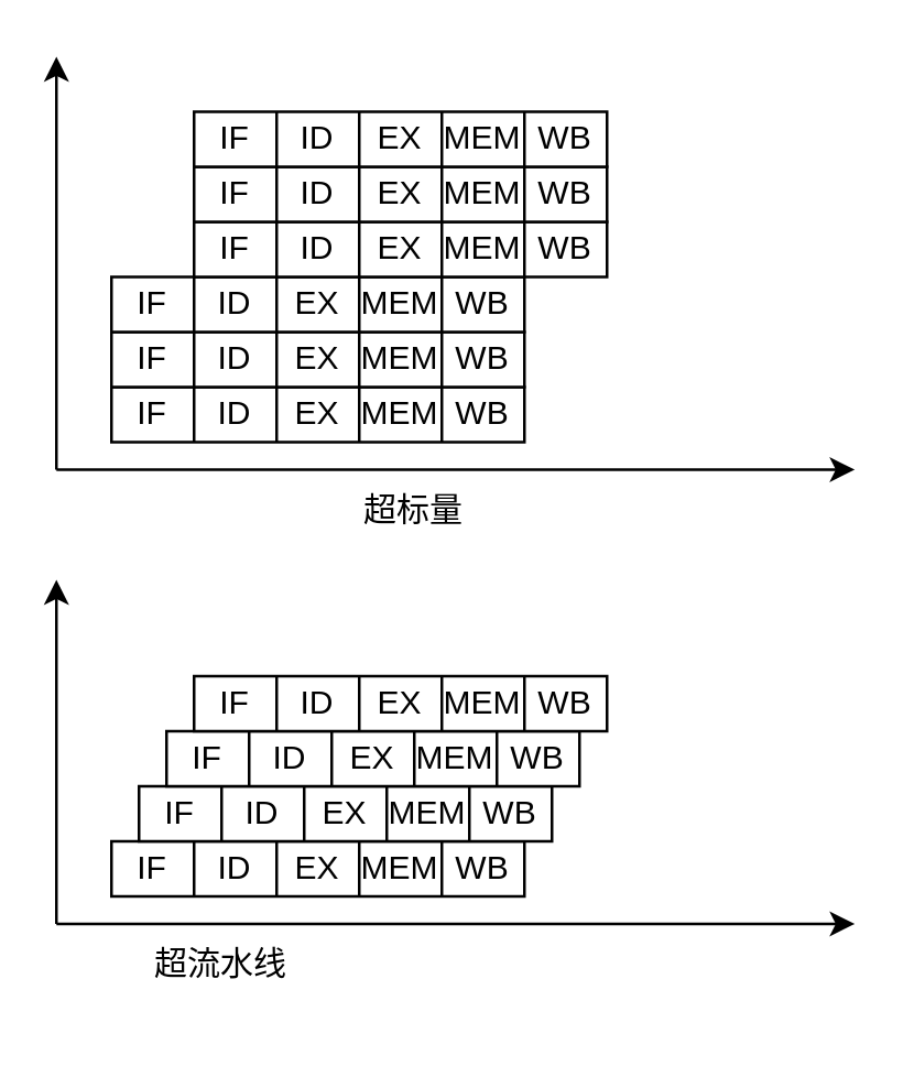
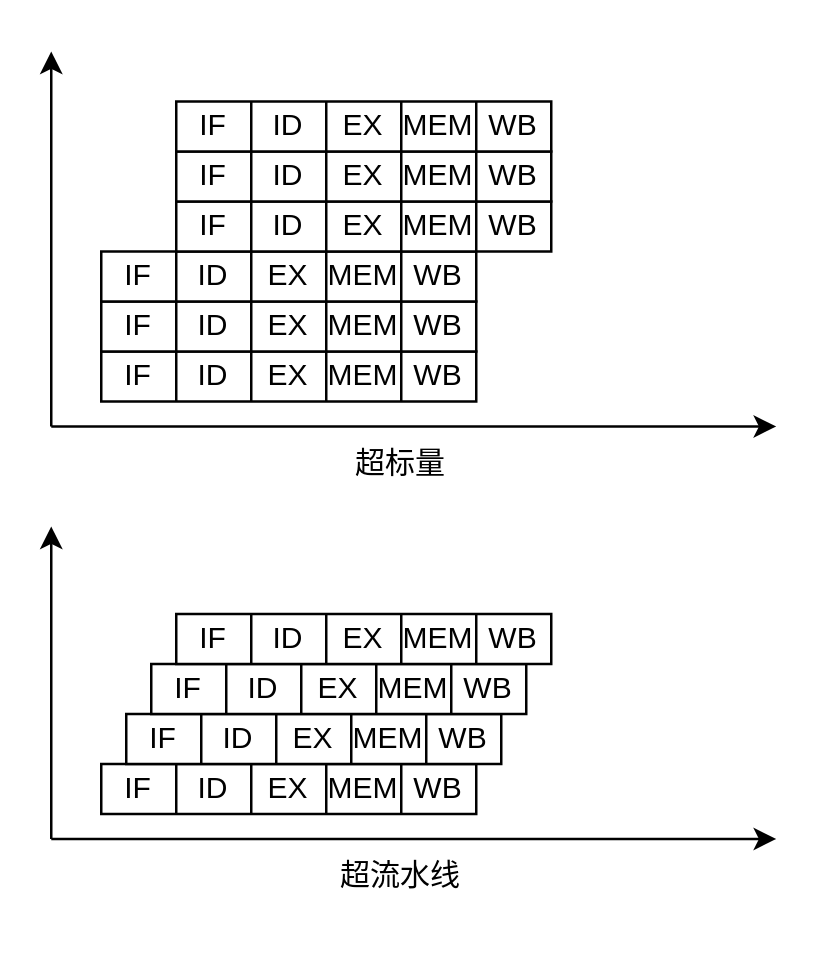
  <mxCell id="0" />
  <mxCell id="1" parent="0" />
  <mxCell id="2" value="" style="endArrow=classic;html=1;rounded=0;" parent="1" edge="1"><mxGeometry width="50" height="50" relative="1" as="geometry"><mxPoint x="20" y="170" as="sourcePoint" /><mxPoint x="310" y="170" as="targetPoint" /></mxGeometry></mxCell>
  <mxCell id="3" value="" style="endArrow=classic;html=1;rounded=0;" parent="1" edge="1"><mxGeometry width="50" height="50" relative="1" as="geometry"><mxPoint x="20" y="170" as="sourcePoint" /><mxPoint x="20" y="20" as="targetPoint" /></mxGeometry></mxCell>
  <mxCell id="4" value="" style="shape=table;html=1;whiteSpace=wrap;startSize=0;container=1;collapsible=0;childLayout=tableLayout;" parent="1" vertex="1"><mxGeometry x="40" y="140" width="150" height="20" as="geometry" /></mxCell>
  <mxCell id="5" value="" style="shape=tableRow;horizontal=0;startSize=0;swimlaneHead=0;swimlaneBody=0;top=0;left=0;bottom=0;right=0;collapsible=0;dropTarget=0;fillColor=none;points=[[0,0.5],[1,0.5]];portConstraint=eastwest;" parent="4" vertex="1"><mxGeometry width="150" height="20" as="geometry" /></mxCell>
  <mxCell id="6" value="IF" style="shape=partialRectangle;html=1;whiteSpace=wrap;connectable=0;fillColor=none;top=0;left=0;bottom=0;right=0;overflow=hidden;" parent="5" vertex="1"><mxGeometry width="30" height="20" as="geometry"><mxRectangle width="30" height="20" as="alternateBounds" /></mxGeometry></mxCell>
  <mxCell id="7" value="ID" style="shape=partialRectangle;html=1;whiteSpace=wrap;connectable=0;fillColor=none;top=0;left=0;bottom=0;right=0;overflow=hidden;" parent="5" vertex="1"><mxGeometry x="30" width="30" height="20" as="geometry"><mxRectangle width="30" height="20" as="alternateBounds" /></mxGeometry></mxCell>
  <mxCell id="8" value="EX" style="shape=partialRectangle;html=1;whiteSpace=wrap;connectable=0;fillColor=none;top=0;left=0;bottom=0;right=0;overflow=hidden;" parent="5" vertex="1"><mxGeometry x="60" width="30" height="20" as="geometry"><mxRectangle width="30" height="20" as="alternateBounds" /></mxGeometry></mxCell>
  <mxCell id="9" value="MEM" style="shape=partialRectangle;html=1;whiteSpace=wrap;connectable=0;fillColor=none;top=0;left=0;bottom=0;right=0;overflow=hidden;" parent="5" vertex="1"><mxGeometry x="90" width="30" height="20" as="geometry"><mxRectangle width="30" height="20" as="alternateBounds" /></mxGeometry></mxCell>
  <mxCell id="10" value="WB" style="shape=partialRectangle;html=1;whiteSpace=wrap;connectable=0;fillColor=none;top=0;left=0;bottom=0;right=0;overflow=hidden;" parent="5" vertex="1"><mxGeometry x="120" width="30" height="20" as="geometry"><mxRectangle width="30" height="20" as="alternateBounds" /></mxGeometry></mxCell>
  <mxCell id="11" value="" style="shape=table;html=1;whiteSpace=wrap;startSize=0;container=1;collapsible=0;childLayout=tableLayout;" parent="1" vertex="1"><mxGeometry x="40" y="120" width="150" height="20" as="geometry" /></mxCell>
  <mxCell id="12" value="" style="shape=tableRow;horizontal=0;startSize=0;swimlaneHead=0;swimlaneBody=0;top=0;left=0;bottom=0;right=0;collapsible=0;dropTarget=0;fillColor=none;points=[[0,0.5],[1,0.5]];portConstraint=eastwest;" parent="11" vertex="1"><mxGeometry width="150" height="20" as="geometry" /></mxCell>
  <mxCell id="13" value="IF" style="shape=partialRectangle;html=1;whiteSpace=wrap;connectable=0;fillColor=none;top=0;left=0;bottom=0;right=0;overflow=hidden;" parent="12" vertex="1"><mxGeometry width="30" height="20" as="geometry"><mxRectangle width="30" height="20" as="alternateBounds" /></mxGeometry></mxCell>
  <mxCell id="14" value="ID" style="shape=partialRectangle;html=1;whiteSpace=wrap;connectable=0;fillColor=none;top=0;left=0;bottom=0;right=0;overflow=hidden;" parent="12" vertex="1"><mxGeometry x="30" width="30" height="20" as="geometry"><mxRectangle width="30" height="20" as="alternateBounds" /></mxGeometry></mxCell>
  <mxCell id="15" value="EX" style="shape=partialRectangle;html=1;whiteSpace=wrap;connectable=0;fillColor=none;top=0;left=0;bottom=0;right=0;overflow=hidden;" parent="12" vertex="1"><mxGeometry x="60" width="30" height="20" as="geometry"><mxRectangle width="30" height="20" as="alternateBounds" /></mxGeometry></mxCell>
  <mxCell id="16" value="MEM" style="shape=partialRectangle;html=1;whiteSpace=wrap;connectable=0;fillColor=none;top=0;left=0;bottom=0;right=0;overflow=hidden;" parent="12" vertex="1"><mxGeometry x="90" width="30" height="20" as="geometry"><mxRectangle width="30" height="20" as="alternateBounds" /></mxGeometry></mxCell>
  <mxCell id="17" value="WB" style="shape=partialRectangle;html=1;whiteSpace=wrap;connectable=0;fillColor=none;top=0;left=0;bottom=0;right=0;overflow=hidden;" parent="12" vertex="1"><mxGeometry x="120" width="30" height="20" as="geometry"><mxRectangle width="30" height="20" as="alternateBounds" /></mxGeometry></mxCell>
- <mxCell id="18" value="超标量" style="text;html=1;strokeColor=none;fillColor=none;align=center;verticalAlign=middle;whiteSpace=wrap;rounded=0;" parent="1" vertex="1"><mxGeometry x="120" y="170" width="60" height="30" as="geometry" /></mxCell>
+ <mxCell id="18" value="超标量" style="text;html=1;strokeColor=none;fillColor=none;align=center;verticalAlign=middle;whiteSpace=wrap;rounded=0;" parent="1" vertex="1"><mxGeometry x="130" y="170" width="60" height="30" as="geometry" /></mxCell>
  <mxCell id="19" value="" style="shape=table;html=1;whiteSpace=wrap;startSize=0;container=1;collapsible=0;childLayout=tableLayout;" vertex="1" parent="1"><mxGeometry x="40" y="100" width="150" height="20" as="geometry" /></mxCell>
  <mxCell id="20" value="" style="shape=tableRow;horizontal=0;startSize=0;swimlaneHead=0;swimlaneBody=0;top=0;left=0;bottom=0;right=0;collapsible=0;dropTarget=0;fillColor=none;points=[[0,0.5],[1,0.5]];portConstraint=eastwest;" vertex="1" parent="19"><mxGeometry width="150" height="20" as="geometry" /></mxCell>
  <mxCell id="21" value="IF" style="shape=partialRectangle;html=1;whiteSpace=wrap;connectable=0;fillColor=none;top=0;left=0;bottom=0;right=0;overflow=hidden;" vertex="1" parent="20"><mxGeometry width="30" height="20" as="geometry"><mxRectangle width="30" height="20" as="alternateBounds" /></mxGeometry></mxCell>
  <mxCell id="22" value="ID" style="shape=partialRectangle;html=1;whiteSpace=wrap;connectable=0;fillColor=none;top=0;left=0;bottom=0;right=0;overflow=hidden;" vertex="1" parent="20"><mxGeometry x="30" width="30" height="20" as="geometry"><mxRectangle width="30" height="20" as="alternateBounds" /></mxGeometry></mxCell>
  <mxCell id="23" value="EX" style="shape=partialRectangle;html=1;whiteSpace=wrap;connectable=0;fillColor=none;top=0;left=0;bottom=0;right=0;overflow=hidden;" vertex="1" parent="20"><mxGeometry x="60" width="30" height="20" as="geometry"><mxRectangle width="30" height="20" as="alternateBounds" /></mxGeometry></mxCell>
  <mxCell id="24" value="MEM" style="shape=partialRectangle;html=1;whiteSpace=wrap;connectable=0;fillColor=none;top=0;left=0;bottom=0;right=0;overflow=hidden;" vertex="1" parent="20"><mxGeometry x="90" width="30" height="20" as="geometry"><mxRectangle width="30" height="20" as="alternateBounds" /></mxGeometry></mxCell>
  <mxCell id="25" value="WB" style="shape=partialRectangle;html=1;whiteSpace=wrap;connectable=0;fillColor=none;top=0;left=0;bottom=0;right=0;overflow=hidden;" vertex="1" parent="20"><mxGeometry x="120" width="30" height="20" as="geometry"><mxRectangle width="30" height="20" as="alternateBounds" /></mxGeometry></mxCell>
  <mxCell id="26" value="" style="shape=table;html=1;whiteSpace=wrap;startSize=0;container=1;collapsible=0;childLayout=tableLayout;" vertex="1" parent="1"><mxGeometry x="70" y="80" width="150" height="20" as="geometry" /></mxCell>
  <mxCell id="27" value="" style="shape=tableRow;horizontal=0;startSize=0;swimlaneHead=0;swimlaneBody=0;top=0;left=0;bottom=0;right=0;collapsible=0;dropTarget=0;fillColor=none;points=[[0,0.5],[1,0.5]];portConstraint=eastwest;" vertex="1" parent="26"><mxGeometry width="150" height="20" as="geometry" /></mxCell>
  <mxCell id="28" value="IF" style="shape=partialRectangle;html=1;whiteSpace=wrap;connectable=0;fillColor=none;top=0;left=0;bottom=0;right=0;overflow=hidden;" vertex="1" parent="27"><mxGeometry width="30" height="20" as="geometry"><mxRectangle width="30" height="20" as="alternateBounds" /></mxGeometry></mxCell>
  <mxCell id="29" value="ID" style="shape=partialRectangle;html=1;whiteSpace=wrap;connectable=0;fillColor=none;top=0;left=0;bottom=0;right=0;overflow=hidden;" vertex="1" parent="27"><mxGeometry x="30" width="30" height="20" as="geometry"><mxRectangle width="30" height="20" as="alternateBounds" /></mxGeometry></mxCell>
  <mxCell id="30" value="EX" style="shape=partialRectangle;html=1;whiteSpace=wrap;connectable=0;fillColor=none;top=0;left=0;bottom=0;right=0;overflow=hidden;" vertex="1" parent="27"><mxGeometry x="60" width="30" height="20" as="geometry"><mxRectangle width="30" height="20" as="alternateBounds" /></mxGeometry></mxCell>
  <mxCell id="31" value="MEM" style="shape=partialRectangle;html=1;whiteSpace=wrap;connectable=0;fillColor=none;top=0;left=0;bottom=0;right=0;overflow=hidden;" vertex="1" parent="27"><mxGeometry x="90" width="30" height="20" as="geometry"><mxRectangle width="30" height="20" as="alternateBounds" /></mxGeometry></mxCell>
  <mxCell id="32" value="WB" style="shape=partialRectangle;html=1;whiteSpace=wrap;connectable=0;fillColor=none;top=0;left=0;bottom=0;right=0;overflow=hidden;" vertex="1" parent="27"><mxGeometry x="120" width="30" height="20" as="geometry"><mxRectangle width="30" height="20" as="alternateBounds" /></mxGeometry></mxCell>
  <mxCell id="33" value="" style="shape=table;html=1;whiteSpace=wrap;startSize=0;container=1;collapsible=0;childLayout=tableLayout;" vertex="1" parent="1"><mxGeometry x="70" y="60" width="150" height="20" as="geometry" /></mxCell>
  <mxCell id="34" value="" style="shape=tableRow;horizontal=0;startSize=0;swimlaneHead=0;swimlaneBody=0;top=0;left=0;bottom=0;right=0;collapsible=0;dropTarget=0;fillColor=none;points=[[0,0.5],[1,0.5]];portConstraint=eastwest;" vertex="1" parent="33"><mxGeometry width="150" height="20" as="geometry" /></mxCell>
  <mxCell id="35" value="IF" style="shape=partialRectangle;html=1;whiteSpace=wrap;connectable=0;fillColor=none;top=0;left=0;bottom=0;right=0;overflow=hidden;" vertex="1" parent="34"><mxGeometry width="30" height="20" as="geometry"><mxRectangle width="30" height="20" as="alternateBounds" /></mxGeometry></mxCell>
  <mxCell id="36" value="ID" style="shape=partialRectangle;html=1;whiteSpace=wrap;connectable=0;fillColor=none;top=0;left=0;bottom=0;right=0;overflow=hidden;" vertex="1" parent="34"><mxGeometry x="30" width="30" height="20" as="geometry"><mxRectangle width="30" height="20" as="alternateBounds" /></mxGeometry></mxCell>
  <mxCell id="37" value="EX" style="shape=partialRectangle;html=1;whiteSpace=wrap;connectable=0;fillColor=none;top=0;left=0;bottom=0;right=0;overflow=hidden;" vertex="1" parent="34"><mxGeometry x="60" width="30" height="20" as="geometry"><mxRectangle width="30" height="20" as="alternateBounds" /></mxGeometry></mxCell>
  <mxCell id="38" value="MEM" style="shape=partialRectangle;html=1;whiteSpace=wrap;connectable=0;fillColor=none;top=0;left=0;bottom=0;right=0;overflow=hidden;" vertex="1" parent="34"><mxGeometry x="90" width="30" height="20" as="geometry"><mxRectangle width="30" height="20" as="alternateBounds" /></mxGeometry></mxCell>
  <mxCell id="39" value="WB" style="shape=partialRectangle;html=1;whiteSpace=wrap;connectable=0;fillColor=none;top=0;left=0;bottom=0;right=0;overflow=hidden;" vertex="1" parent="34"><mxGeometry x="120" width="30" height="20" as="geometry"><mxRectangle width="30" height="20" as="alternateBounds" /></mxGeometry></mxCell>
  <mxCell id="40" value="" style="shape=table;html=1;whiteSpace=wrap;startSize=0;container=1;collapsible=0;childLayout=tableLayout;" vertex="1" parent="1"><mxGeometry x="70" y="40" width="150" height="20" as="geometry" /></mxCell>
  <mxCell id="41" value="" style="shape=tableRow;horizontal=0;startSize=0;swimlaneHead=0;swimlaneBody=0;top=0;left=0;bottom=0;right=0;collapsible=0;dropTarget=0;fillColor=none;points=[[0,0.5],[1,0.5]];portConstraint=eastwest;" vertex="1" parent="40"><mxGeometry width="150" height="20" as="geometry" /></mxCell>
  <mxCell id="42" value="IF" style="shape=partialRectangle;html=1;whiteSpace=wrap;connectable=0;fillColor=none;top=0;left=0;bottom=0;right=0;overflow=hidden;" vertex="1" parent="41"><mxGeometry width="30" height="20" as="geometry"><mxRectangle width="30" height="20" as="alternateBounds" /></mxGeometry></mxCell>
  <mxCell id="43" value="ID" style="shape=partialRectangle;html=1;whiteSpace=wrap;connectable=0;fillColor=none;top=0;left=0;bottom=0;right=0;overflow=hidden;" vertex="1" parent="41"><mxGeometry x="30" width="30" height="20" as="geometry"><mxRectangle width="30" height="20" as="alternateBounds" /></mxGeometry></mxCell>
  <mxCell id="44" value="EX" style="shape=partialRectangle;html=1;whiteSpace=wrap;connectable=0;fillColor=none;top=0;left=0;bottom=0;right=0;overflow=hidden;" vertex="1" parent="41"><mxGeometry x="60" width="30" height="20" as="geometry"><mxRectangle width="30" height="20" as="alternateBounds" /></mxGeometry></mxCell>
  <mxCell id="45" value="MEM" style="shape=partialRectangle;html=1;whiteSpace=wrap;connectable=0;fillColor=none;top=0;left=0;bottom=0;right=0;overflow=hidden;" vertex="1" parent="41"><mxGeometry x="90" width="30" height="20" as="geometry"><mxRectangle width="30" height="20" as="alternateBounds" /></mxGeometry></mxCell>
  <mxCell id="46" value="WB" style="shape=partialRectangle;html=1;whiteSpace=wrap;connectable=0;fillColor=none;top=0;left=0;bottom=0;right=0;overflow=hidden;" vertex="1" parent="41"><mxGeometry x="120" width="30" height="20" as="geometry"><mxRectangle width="30" height="20" as="alternateBounds" /></mxGeometry></mxCell>
  <mxCell id="47" value="" style="endArrow=classic;html=1;rounded=0;" edge="1" parent="1"><mxGeometry width="50" height="50" relative="1" as="geometry"><mxPoint x="20" y="335" as="sourcePoint" /><mxPoint x="310" y="335" as="targetPoint" /></mxGeometry></mxCell>
  <mxCell id="48" value="" style="endArrow=classic;html=1;rounded=0;" edge="1" parent="1"><mxGeometry width="50" height="50" relative="1" as="geometry"><mxPoint x="20" y="335" as="sourcePoint" /><mxPoint x="20" y="210" as="targetPoint" /></mxGeometry></mxCell>
  <mxCell id="49" value="" style="shape=table;html=1;whiteSpace=wrap;startSize=0;container=1;collapsible=0;childLayout=tableLayout;" vertex="1" parent="1"><mxGeometry x="40" y="305" width="150" height="20" as="geometry" /></mxCell>
  <mxCell id="50" value="" style="shape=tableRow;horizontal=0;startSize=0;swimlaneHead=0;swimlaneBody=0;top=0;left=0;bottom=0;right=0;collapsible=0;dropTarget=0;fillColor=none;points=[[0,0.5],[1,0.5]];portConstraint=eastwest;" vertex="1" parent="49"><mxGeometry width="150" height="20" as="geometry" /></mxCell>
  <mxCell id="51" value="IF" style="shape=partialRectangle;html=1;whiteSpace=wrap;connectable=0;fillColor=none;top=0;left=0;bottom=0;right=0;overflow=hidden;" vertex="1" parent="50"><mxGeometry width="30" height="20" as="geometry"><mxRectangle width="30" height="20" as="alternateBounds" /></mxGeometry></mxCell>
  <mxCell id="52" value="ID" style="shape=partialRectangle;html=1;whiteSpace=wrap;connectable=0;fillColor=none;top=0;left=0;bottom=0;right=0;overflow=hidden;" vertex="1" parent="50"><mxGeometry x="30" width="30" height="20" as="geometry"><mxRectangle width="30" height="20" as="alternateBounds" /></mxGeometry></mxCell>
  <mxCell id="53" value="EX" style="shape=partialRectangle;html=1;whiteSpace=wrap;connectable=0;fillColor=none;top=0;left=0;bottom=0;right=0;overflow=hidden;" vertex="1" parent="50"><mxGeometry x="60" width="30" height="20" as="geometry"><mxRectangle width="30" height="20" as="alternateBounds" /></mxGeometry></mxCell>
  <mxCell id="54" value="MEM" style="shape=partialRectangle;html=1;whiteSpace=wrap;connectable=0;fillColor=none;top=0;left=0;bottom=0;right=0;overflow=hidden;" vertex="1" parent="50"><mxGeometry x="90" width="30" height="20" as="geometry"><mxRectangle width="30" height="20" as="alternateBounds" /></mxGeometry></mxCell>
  <mxCell id="55" value="WB" style="shape=partialRectangle;html=1;whiteSpace=wrap;connectable=0;fillColor=none;top=0;left=0;bottom=0;right=0;overflow=hidden;" vertex="1" parent="50"><mxGeometry x="120" width="30" height="20" as="geometry"><mxRectangle width="30" height="20" as="alternateBounds" /></mxGeometry></mxCell>
  <mxCell id="56" value="" style="shape=table;html=1;whiteSpace=wrap;startSize=0;container=1;collapsible=0;childLayout=tableLayout;" vertex="1" parent="1"><mxGeometry x="50" y="285" width="150" height="20" as="geometry" /></mxCell>
  <mxCell id="57" value="" style="shape=tableRow;horizontal=0;startSize=0;swimlaneHead=0;swimlaneBody=0;top=0;left=0;bottom=0;right=0;collapsible=0;dropTarget=0;fillColor=none;points=[[0,0.5],[1,0.5]];portConstraint=eastwest;" vertex="1" parent="56"><mxGeometry width="150" height="20" as="geometry" /></mxCell>
  <mxCell id="58" value="IF" style="shape=partialRectangle;html=1;whiteSpace=wrap;connectable=0;fillColor=none;top=0;left=0;bottom=0;right=0;overflow=hidden;" vertex="1" parent="57"><mxGeometry width="30" height="20" as="geometry"><mxRectangle width="30" height="20" as="alternateBounds" /></mxGeometry></mxCell>
  <mxCell id="59" value="ID" style="shape=partialRectangle;html=1;whiteSpace=wrap;connectable=0;fillColor=none;top=0;left=0;bottom=0;right=0;overflow=hidden;" vertex="1" parent="57"><mxGeometry x="30" width="30" height="20" as="geometry"><mxRectangle width="30" height="20" as="alternateBounds" /></mxGeometry></mxCell>
  <mxCell id="60" value="EX" style="shape=partialRectangle;html=1;whiteSpace=wrap;connectable=0;fillColor=none;top=0;left=0;bottom=0;right=0;overflow=hidden;" vertex="1" parent="57"><mxGeometry x="60" width="30" height="20" as="geometry"><mxRectangle width="30" height="20" as="alternateBounds" /></mxGeometry></mxCell>
  <mxCell id="61" value="MEM" style="shape=partialRectangle;html=1;whiteSpace=wrap;connectable=0;fillColor=none;top=0;left=0;bottom=0;right=0;overflow=hidden;" vertex="1" parent="57"><mxGeometry x="90" width="30" height="20" as="geometry"><mxRectangle width="30" height="20" as="alternateBounds" /></mxGeometry></mxCell>
  <mxCell id="62" value="WB" style="shape=partialRectangle;html=1;whiteSpace=wrap;connectable=0;fillColor=none;top=0;left=0;bottom=0;right=0;overflow=hidden;" vertex="1" parent="57"><mxGeometry x="120" width="30" height="20" as="geometry"><mxRectangle width="30" height="20" as="alternateBounds" /></mxGeometry></mxCell>
- <mxCell id="63" value="超流水线" style="text;html=1;strokeColor=none;fillColor=none;align=center;verticalAlign=middle;whiteSpace=wrap;rounded=0;" vertex="1" parent="1"><mxGeometry x="50" y="335" width="60" height="30" as="geometry" /></mxCell>
+ <mxCell id="63" value="超流水线" style="text;html=1;strokeColor=none;fillColor=none;align=center;verticalAlign=middle;whiteSpace=wrap;rounded=0;" vertex="1" parent="1"><mxGeometry x="130" y="335" width="60" height="30" as="geometry" /></mxCell>
  <mxCell id="64" value="" style="shape=table;html=1;whiteSpace=wrap;startSize=0;container=1;collapsible=0;childLayout=tableLayout;" vertex="1" parent="1"><mxGeometry x="60" y="265" width="150" height="20" as="geometry" /></mxCell>
  <mxCell id="65" value="" style="shape=tableRow;horizontal=0;startSize=0;swimlaneHead=0;swimlaneBody=0;top=0;left=0;bottom=0;right=0;collapsible=0;dropTarget=0;fillColor=none;points=[[0,0.5],[1,0.5]];portConstraint=eastwest;" vertex="1" parent="64"><mxGeometry width="150" height="20" as="geometry" /></mxCell>
  <mxCell id="66" value="IF" style="shape=partialRectangle;html=1;whiteSpace=wrap;connectable=0;fillColor=none;top=0;left=0;bottom=0;right=0;overflow=hidden;" vertex="1" parent="65"><mxGeometry width="30" height="20" as="geometry"><mxRectangle width="30" height="20" as="alternateBounds" /></mxGeometry></mxCell>
  <mxCell id="67" value="ID" style="shape=partialRectangle;html=1;whiteSpace=wrap;connectable=0;fillColor=none;top=0;left=0;bottom=0;right=0;overflow=hidden;" vertex="1" parent="65"><mxGeometry x="30" width="30" height="20" as="geometry"><mxRectangle width="30" height="20" as="alternateBounds" /></mxGeometry></mxCell>
  <mxCell id="68" value="EX" style="shape=partialRectangle;html=1;whiteSpace=wrap;connectable=0;fillColor=none;top=0;left=0;bottom=0;right=0;overflow=hidden;" vertex="1" parent="65"><mxGeometry x="60" width="30" height="20" as="geometry"><mxRectangle width="30" height="20" as="alternateBounds" /></mxGeometry></mxCell>
  <mxCell id="69" value="MEM" style="shape=partialRectangle;html=1;whiteSpace=wrap;connectable=0;fillColor=none;top=0;left=0;bottom=0;right=0;overflow=hidden;" vertex="1" parent="65"><mxGeometry x="90" width="30" height="20" as="geometry"><mxRectangle width="30" height="20" as="alternateBounds" /></mxGeometry></mxCell>
  <mxCell id="70" value="WB" style="shape=partialRectangle;html=1;whiteSpace=wrap;connectable=0;fillColor=none;top=0;left=0;bottom=0;right=0;overflow=hidden;" vertex="1" parent="65"><mxGeometry x="120" width="30" height="20" as="geometry"><mxRectangle width="30" height="20" as="alternateBounds" /></mxGeometry></mxCell>
  <mxCell id="71" value="" style="shape=table;html=1;whiteSpace=wrap;startSize=0;container=1;collapsible=0;childLayout=tableLayout;" vertex="1" parent="1"><mxGeometry x="70" y="245" width="150" height="20" as="geometry" /></mxCell>
  <mxCell id="72" value="" style="shape=tableRow;horizontal=0;startSize=0;swimlaneHead=0;swimlaneBody=0;top=0;left=0;bottom=0;right=0;collapsible=0;dropTarget=0;fillColor=none;points=[[0,0.5],[1,0.5]];portConstraint=eastwest;" vertex="1" parent="71"><mxGeometry width="150" height="20" as="geometry" /></mxCell>
  <mxCell id="73" value="IF" style="shape=partialRectangle;html=1;whiteSpace=wrap;connectable=0;fillColor=none;top=0;left=0;bottom=0;right=0;overflow=hidden;" vertex="1" parent="72"><mxGeometry width="30" height="20" as="geometry"><mxRectangle width="30" height="20" as="alternateBounds" /></mxGeometry></mxCell>
  <mxCell id="74" value="ID" style="shape=partialRectangle;html=1;whiteSpace=wrap;connectable=0;fillColor=none;top=0;left=0;bottom=0;right=0;overflow=hidden;" vertex="1" parent="72"><mxGeometry x="30" width="30" height="20" as="geometry"><mxRectangle width="30" height="20" as="alternateBounds" /></mxGeometry></mxCell>
  <mxCell id="75" value="EX" style="shape=partialRectangle;html=1;whiteSpace=wrap;connectable=0;fillColor=none;top=0;left=0;bottom=0;right=0;overflow=hidden;" vertex="1" parent="72"><mxGeometry x="60" width="30" height="20" as="geometry"><mxRectangle width="30" height="20" as="alternateBounds" /></mxGeometry></mxCell>
  <mxCell id="76" value="MEM" style="shape=partialRectangle;html=1;whiteSpace=wrap;connectable=0;fillColor=none;top=0;left=0;bottom=0;right=0;overflow=hidden;" vertex="1" parent="72"><mxGeometry x="90" width="30" height="20" as="geometry"><mxRectangle width="30" height="20" as="alternateBounds" /></mxGeometry></mxCell>
  <mxCell id="77" value="WB" style="shape=partialRectangle;html=1;whiteSpace=wrap;connectable=0;fillColor=none;top=0;left=0;bottom=0;right=0;overflow=hidden;" vertex="1" parent="72"><mxGeometry x="120" width="30" height="20" as="geometry"><mxRectangle width="30" height="20" as="alternateBounds" /></mxGeometry></mxCell>
